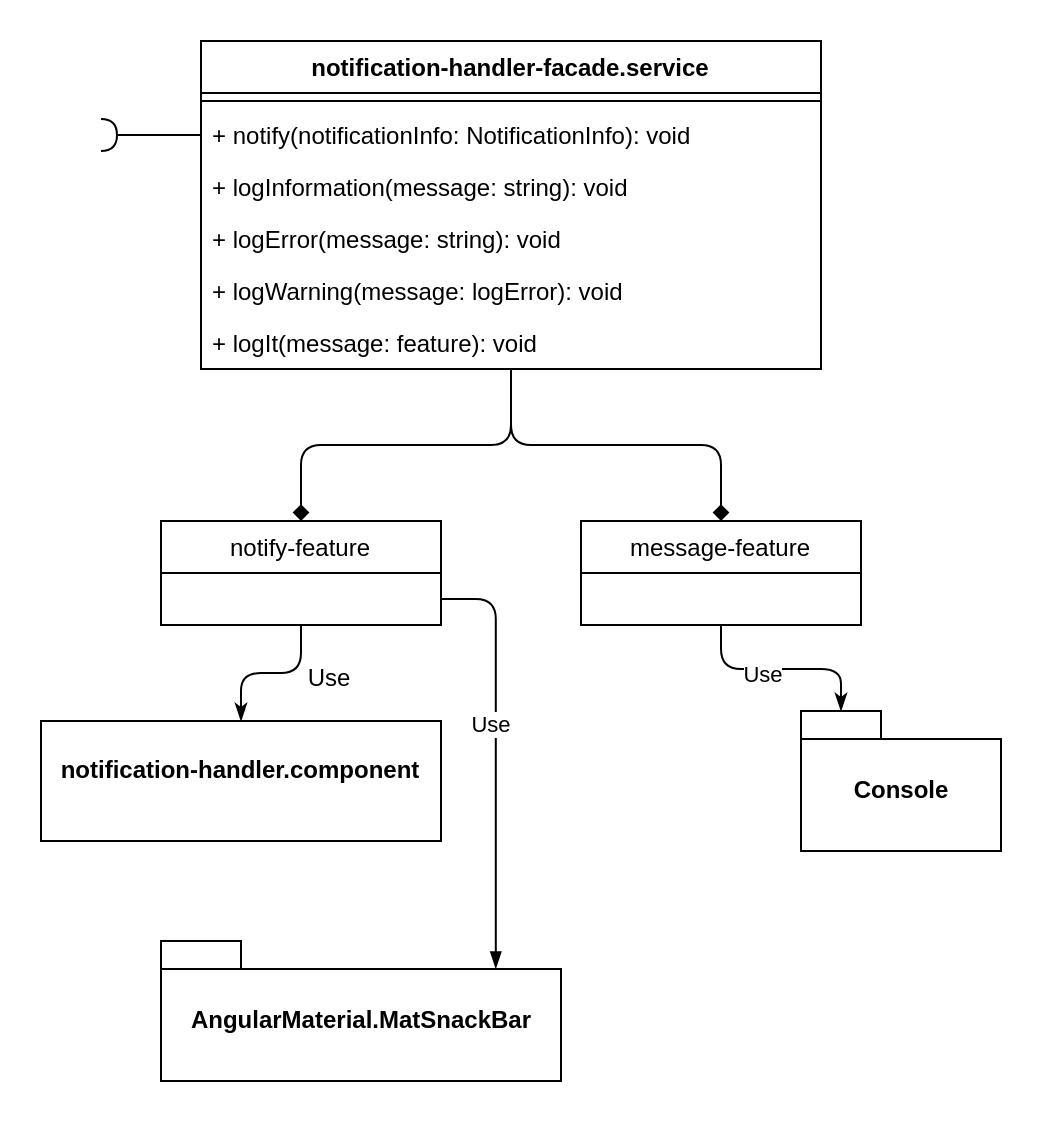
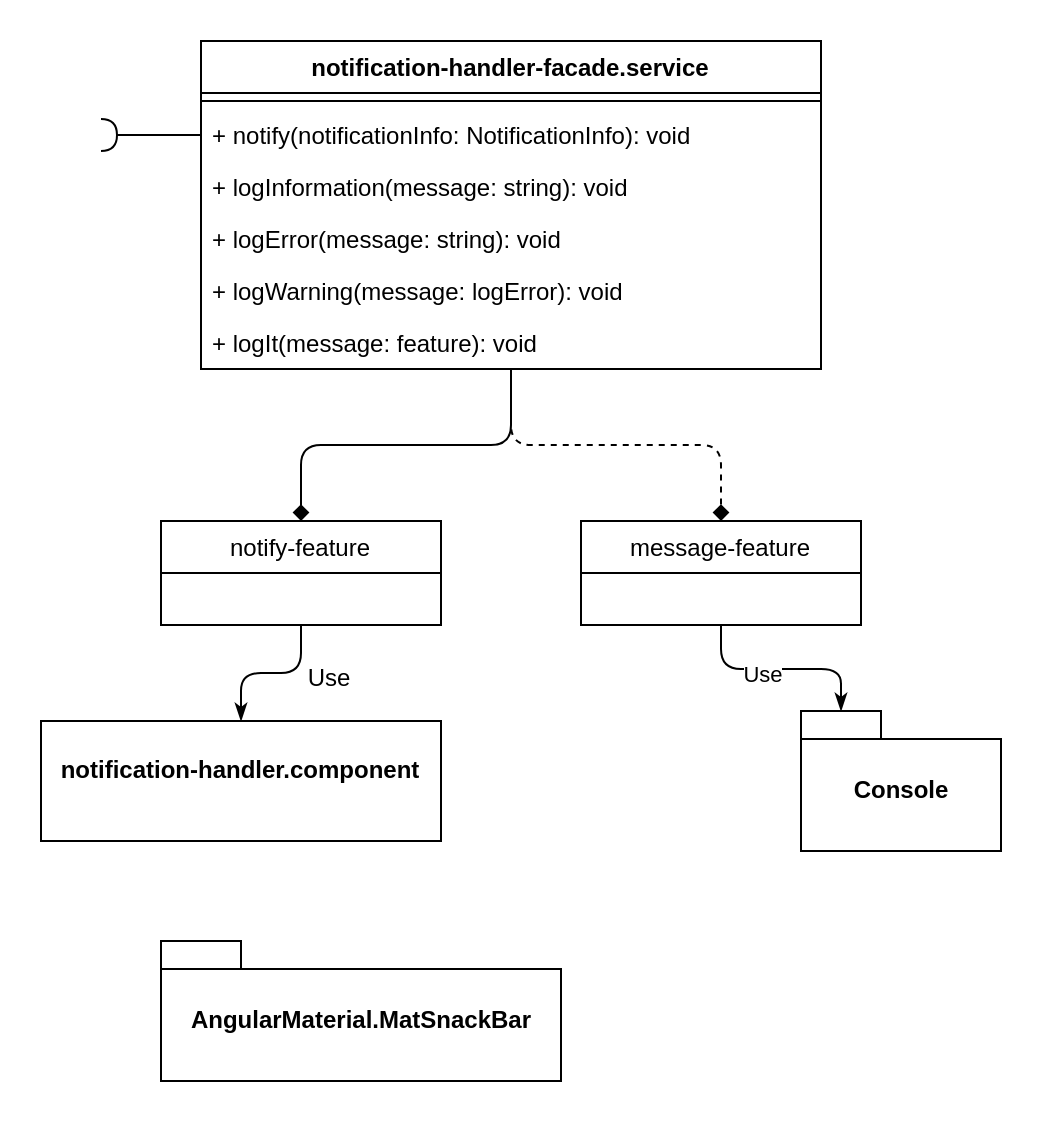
  <mxCell id="0" />
  <mxCell id="1" parent="0" />
  <mxCell id="2" value="" style="edgeStyle=elbowEdgeStyle;elbow=vertical;endArrow=diamond;html=1;endFill=1;" parent="1" source="6" target="4" edge="1"><mxGeometry width="50" height="50" relative="1" as="geometry"><mxPoint x="240" y="290" as="sourcePoint" /><mxPoint x="290" y="240" as="targetPoint" /></mxGeometry></mxCell>
- <mxCell id="3" value="" style="edgeStyle=elbowEdgeStyle;elbow=vertical;endArrow=diamond;html=1;endFill=1;entryX=0.5;entryY=0;entryDx=0;entryDy=0;" parent="1" source="6" target="5" edge="1"><mxGeometry width="50" height="50" relative="1" as="geometry"><mxPoint x="265" y="194" as="sourcePoint" /><mxPoint x="160" y="270" as="targetPoint" /></mxGeometry></mxCell>
+ <mxCell id="3" value="" style="edgeStyle=elbowEdgeStyle;elbow=vertical;endArrow=diamond;html=1;endFill=1;entryX=0.5;entryY=0;entryDx=0;entryDy=0;dashed=1;" parent="1" source="6" target="5" edge="1"><mxGeometry width="50" height="50" relative="1" as="geometry"><mxPoint x="265" y="194" as="sourcePoint" /><mxPoint x="160" y="270" as="targetPoint" /></mxGeometry></mxCell>
  <mxCell id="4" value="notify-feature" style="swimlane;fontStyle=0;childLayout=stackLayout;horizontal=1;startSize=26;fillColor=none;horizontalStack=0;resizeParent=1;resizeParentMax=0;resizeLast=0;collapsible=1;marginBottom=0;" parent="1" vertex="1"><mxGeometry x="80" y="260" width="140" height="52" as="geometry" /></mxCell>
  <mxCell id="5" value="message-feature" style="swimlane;fontStyle=0;childLayout=stackLayout;horizontal=1;startSize=26;fillColor=none;horizontalStack=0;resizeParent=1;resizeParentMax=0;resizeLast=0;collapsible=1;marginBottom=0;" parent="1" vertex="1"><mxGeometry x="290" y="260" width="140" height="52" as="geometry" /></mxCell>
  <mxCell id="6" value="notification-handler-facade.service" style="swimlane;fontStyle=1;align=center;verticalAlign=top;childLayout=stackLayout;horizontal=1;startSize=26;horizontalStack=0;resizeParent=1;resizeParentMax=0;resizeLast=0;collapsible=1;marginBottom=0;" parent="1" vertex="1"><mxGeometry x="100" y="20" width="310" height="164" as="geometry"><mxRectangle x="50" y="90" width="230" height="26" as="alternateBounds" /></mxGeometry></mxCell>
  <mxCell id="7" value="" style="line;strokeWidth=1;fillColor=none;align=left;verticalAlign=middle;spacingTop=-1;spacingLeft=3;spacingRight=3;rotatable=0;labelPosition=right;points=[];portConstraint=eastwest;" parent="6" vertex="1"><mxGeometry y="26" width="310" height="8" as="geometry" /></mxCell>
  <mxCell id="8" value="+ notify(notificationInfo: NotificationInfo): void" style="text;strokeColor=none;fillColor=none;align=left;verticalAlign=top;spacingLeft=4;spacingRight=4;overflow=hidden;rotatable=0;points=[[0,0.5],[1,0.5]];portConstraint=eastwest;" parent="6" vertex="1"><mxGeometry y="34" width="310" height="26" as="geometry" /></mxCell>
  <mxCell id="9" value="+ logInformation(message: string): void" style="text;strokeColor=none;fillColor=none;align=left;verticalAlign=top;spacingLeft=4;spacingRight=4;overflow=hidden;rotatable=0;points=[[0,0.5],[1,0.5]];portConstraint=eastwest;" parent="6" vertex="1"><mxGeometry y="60" width="310" height="26" as="geometry" /></mxCell>
  <mxCell id="10" value="+ logError(message: string): void" style="text;strokeColor=none;fillColor=none;align=left;verticalAlign=top;spacingLeft=4;spacingRight=4;overflow=hidden;rotatable=0;points=[[0,0.5],[1,0.5]];portConstraint=eastwest;" parent="6" vertex="1"><mxGeometry y="86" width="310" height="26" as="geometry" /></mxCell>
  <mxCell id="11" value="+ logWarning(message: logError): void" style="text;strokeColor=none;fillColor=none;align=left;verticalAlign=top;spacingLeft=4;spacingRight=4;overflow=hidden;rotatable=0;points=[[0,0.5],[1,0.5]];portConstraint=eastwest;" parent="6" vertex="1"><mxGeometry y="112" width="310" height="26" as="geometry" /></mxCell>
  <mxCell id="12" value="+ logIt(message: feature): void" style="text;strokeColor=none;fillColor=none;align=left;verticalAlign=top;spacingLeft=4;spacingRight=4;overflow=hidden;rotatable=0;points=[[0,0.5],[1,0.5]];portConstraint=eastwest;" parent="6" vertex="1"><mxGeometry y="138" width="310" height="26" as="geometry" /></mxCell>
  <mxCell id="13" value="&lt;p style=&quot;margin: 0px ; margin-top: 4px ; text-align: center&quot;&gt;&lt;br&gt;&lt;b&gt;notification-handler.component&lt;/b&gt;&lt;br&gt;&lt;/p&gt;" style="verticalAlign=top;align=left;overflow=fill;fontSize=12;fontFamily=Helvetica;html=1;" vertex="1" parent="1"><mxGeometry x="20" y="360" width="200" height="60" as="geometry" /></mxCell>
  <mxCell id="14" value="" style="edgeStyle=elbowEdgeStyle;elbow=vertical;endArrow=classicThin;html=1;endFill=1;exitX=0.5;exitY=1;exitDx=0;exitDy=0;" edge="1" parent="1" source="4" target="13"><mxGeometry width="50" height="50" relative="1" as="geometry"><mxPoint x="265" y="194" as="sourcePoint" /><mxPoint x="160" y="270" as="targetPoint" /></mxGeometry></mxCell>
  <mxCell id="15" value="" style="edgeStyle=elbowEdgeStyle;elbow=vertical;endArrow=classicThin;html=1;endFill=1;exitX=0.5;exitY=1;exitDx=0;exitDy=0;entryX=0;entryY=0;entryDx=20;entryDy=0;entryPerimeter=0;" edge="1" parent="1" source="5" target="21"><mxGeometry width="50" height="50" relative="1" as="geometry"><mxPoint x="160" y="322" as="sourcePoint" /><mxPoint x="130" y="370" as="targetPoint" /></mxGeometry></mxCell>
  <mxCell id="16" value="Use" style="edgeLabel;html=1;align=center;verticalAlign=middle;resizable=0;points=[];" vertex="1" connectable="0" parent="15"><mxGeometry x="-0.19" y="-2" relative="1" as="geometry"><mxPoint as="offset" /></mxGeometry></mxCell>
  <mxCell id="17" value="Use" style="text;html=1;align=center;verticalAlign=middle;resizable=0;points=[];autosize=1;" vertex="1" parent="1"><mxGeometry x="144" y="329" width="40" height="20" as="geometry" /></mxCell>
- <mxCell id="18" value="" style="edgeStyle=elbowEdgeStyle;elbow=vertical;endArrow=blockThin;html=1;endFill=1;exitX=1;exitY=0.75;exitDx=0;exitDy=0;entryX=0.837;entryY=0.196;entryDx=0;entryDy=0;entryPerimeter=0;" edge="1" parent="1" source="4" target="20"><mxGeometry width="50" height="50" relative="1" as="geometry"><mxPoint x="130" y="430" as="sourcePoint" /><mxPoint x="265" y="470" as="targetPoint" /><Array as="points"><mxPoint x="240" y="299" /></Array></mxGeometry></mxCell>
- <mxCell id="19" value="Use" style="edgeLabel;html=1;align=center;verticalAlign=middle;resizable=0;points=[];" vertex="1" connectable="0" parent="18"><mxGeometry x="-0.15" y="-3" relative="1" as="geometry"><mxPoint as="offset" /></mxGeometry></mxCell>
  <mxCell id="20" value="AngularMaterial.MatSnackBar" style="shape=folder;fontStyle=1;spacingTop=10;tabWidth=40;tabHeight=14;tabPosition=left;html=1;" vertex="1" parent="1"><mxGeometry x="80" y="470" width="200" height="70" as="geometry" /></mxCell>
  <mxCell id="21" value="Console" style="shape=folder;fontStyle=1;spacingTop=10;tabWidth=40;tabHeight=14;tabPosition=left;html=1;" vertex="1" parent="1"><mxGeometry x="400" y="355" width="100" height="70" as="geometry" /></mxCell>
  <mxCell id="22" value="" style="rounded=0;orthogonalLoop=1;jettySize=auto;html=1;endArrow=halfCircle;endFill=0;endSize=6;strokeWidth=1;exitX=0;exitY=0.5;exitDx=0;exitDy=0;" edge="1" parent="1" source="8"><mxGeometry relative="1" as="geometry"><mxPoint x="260" y="135" as="sourcePoint" /><mxPoint x="50" y="67" as="targetPoint" /></mxGeometry></mxCell>
